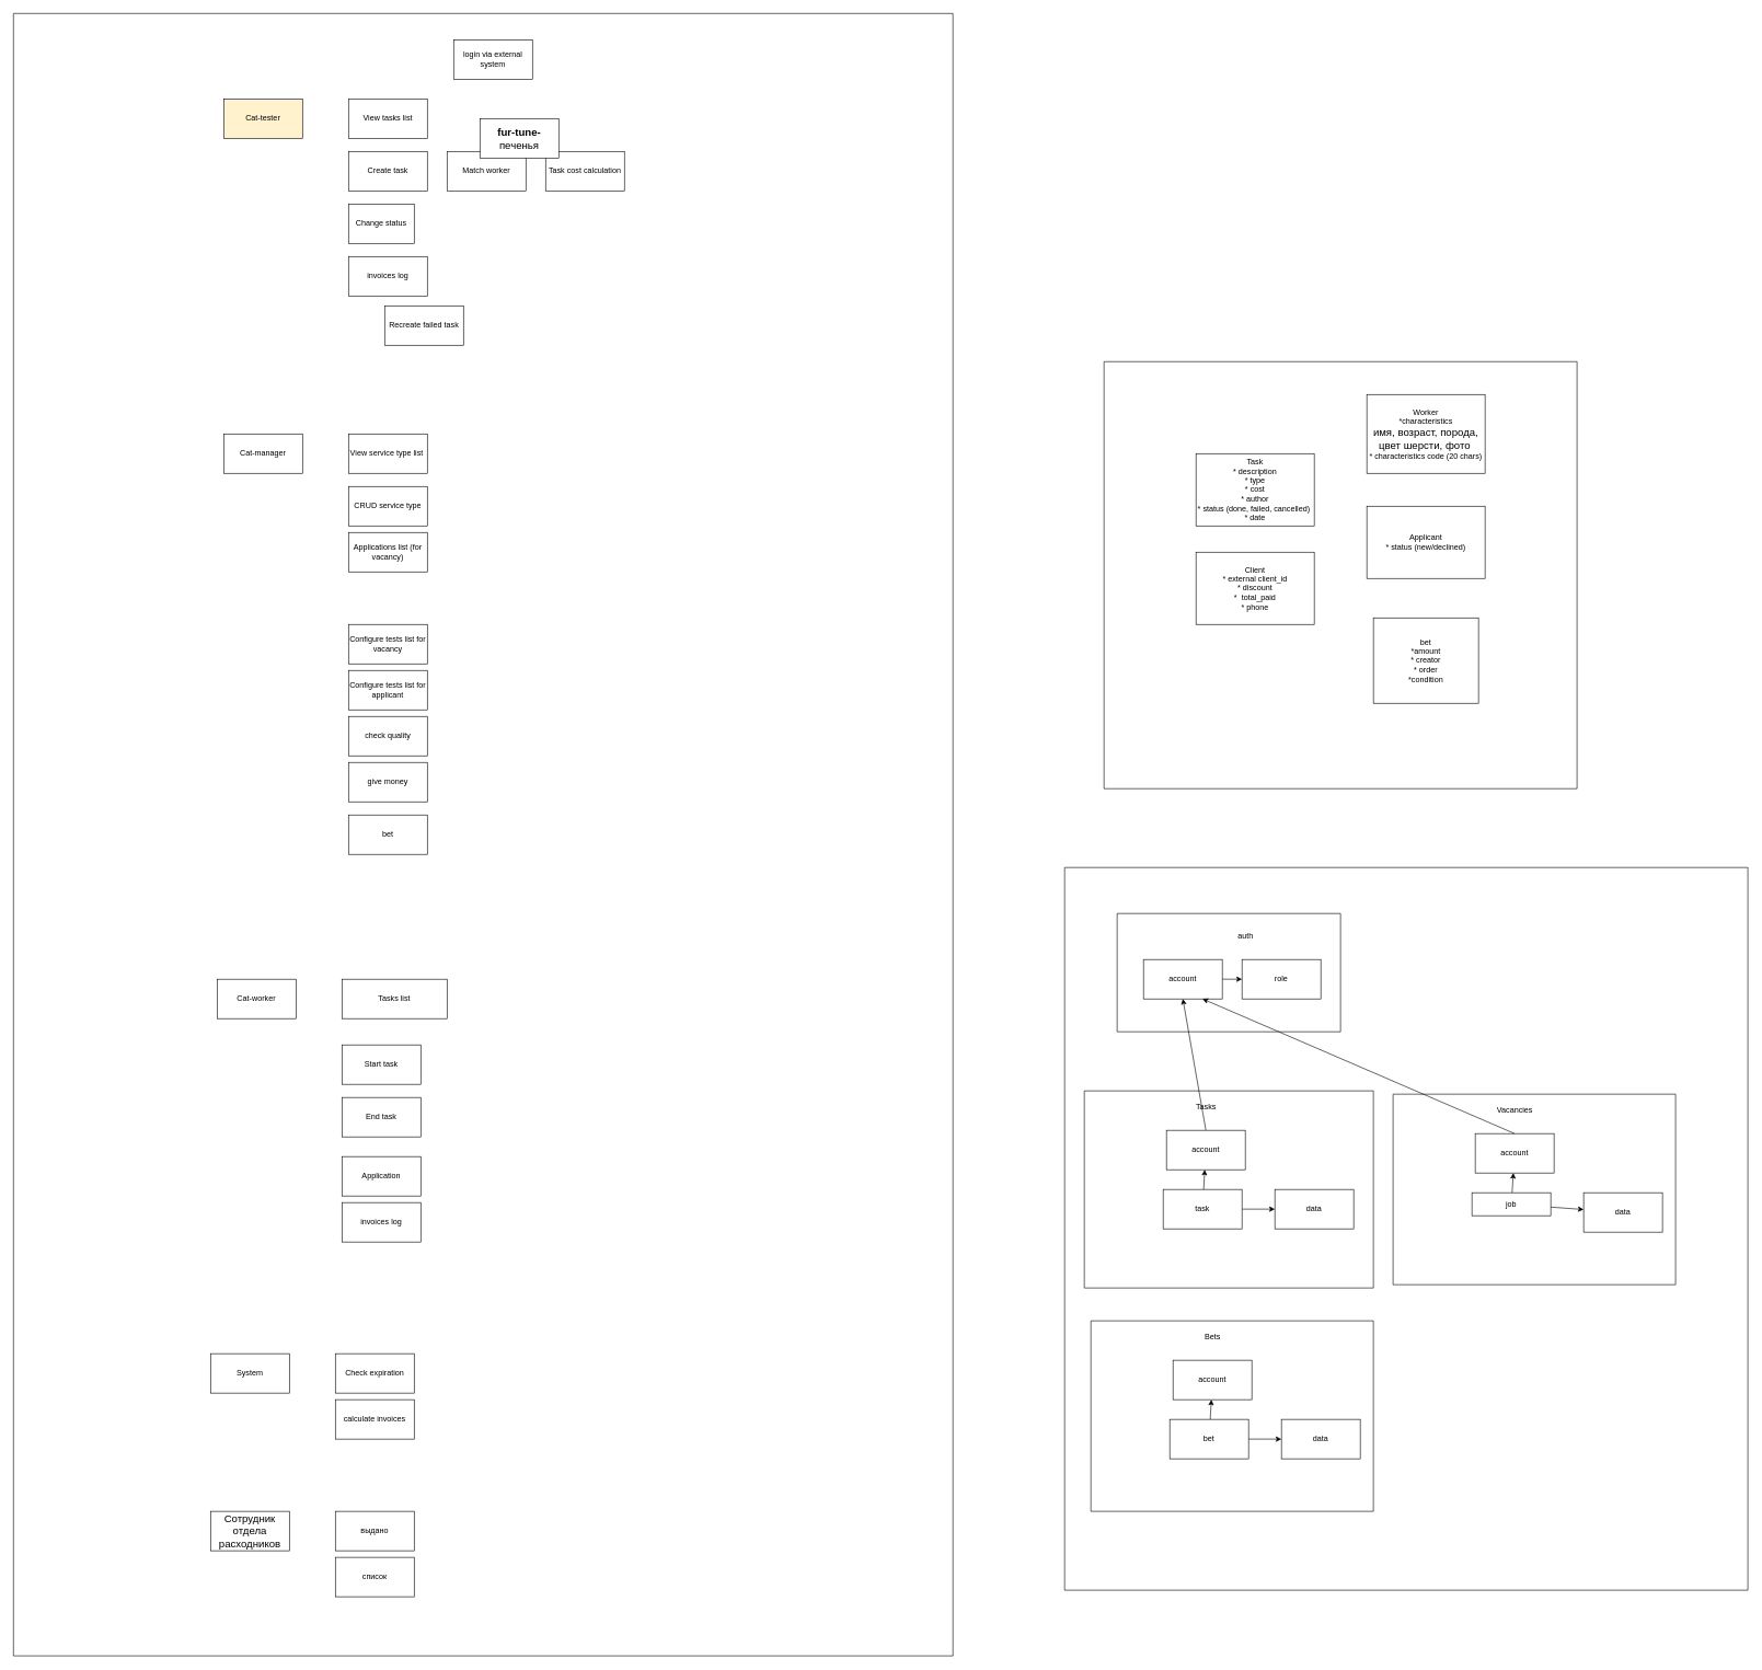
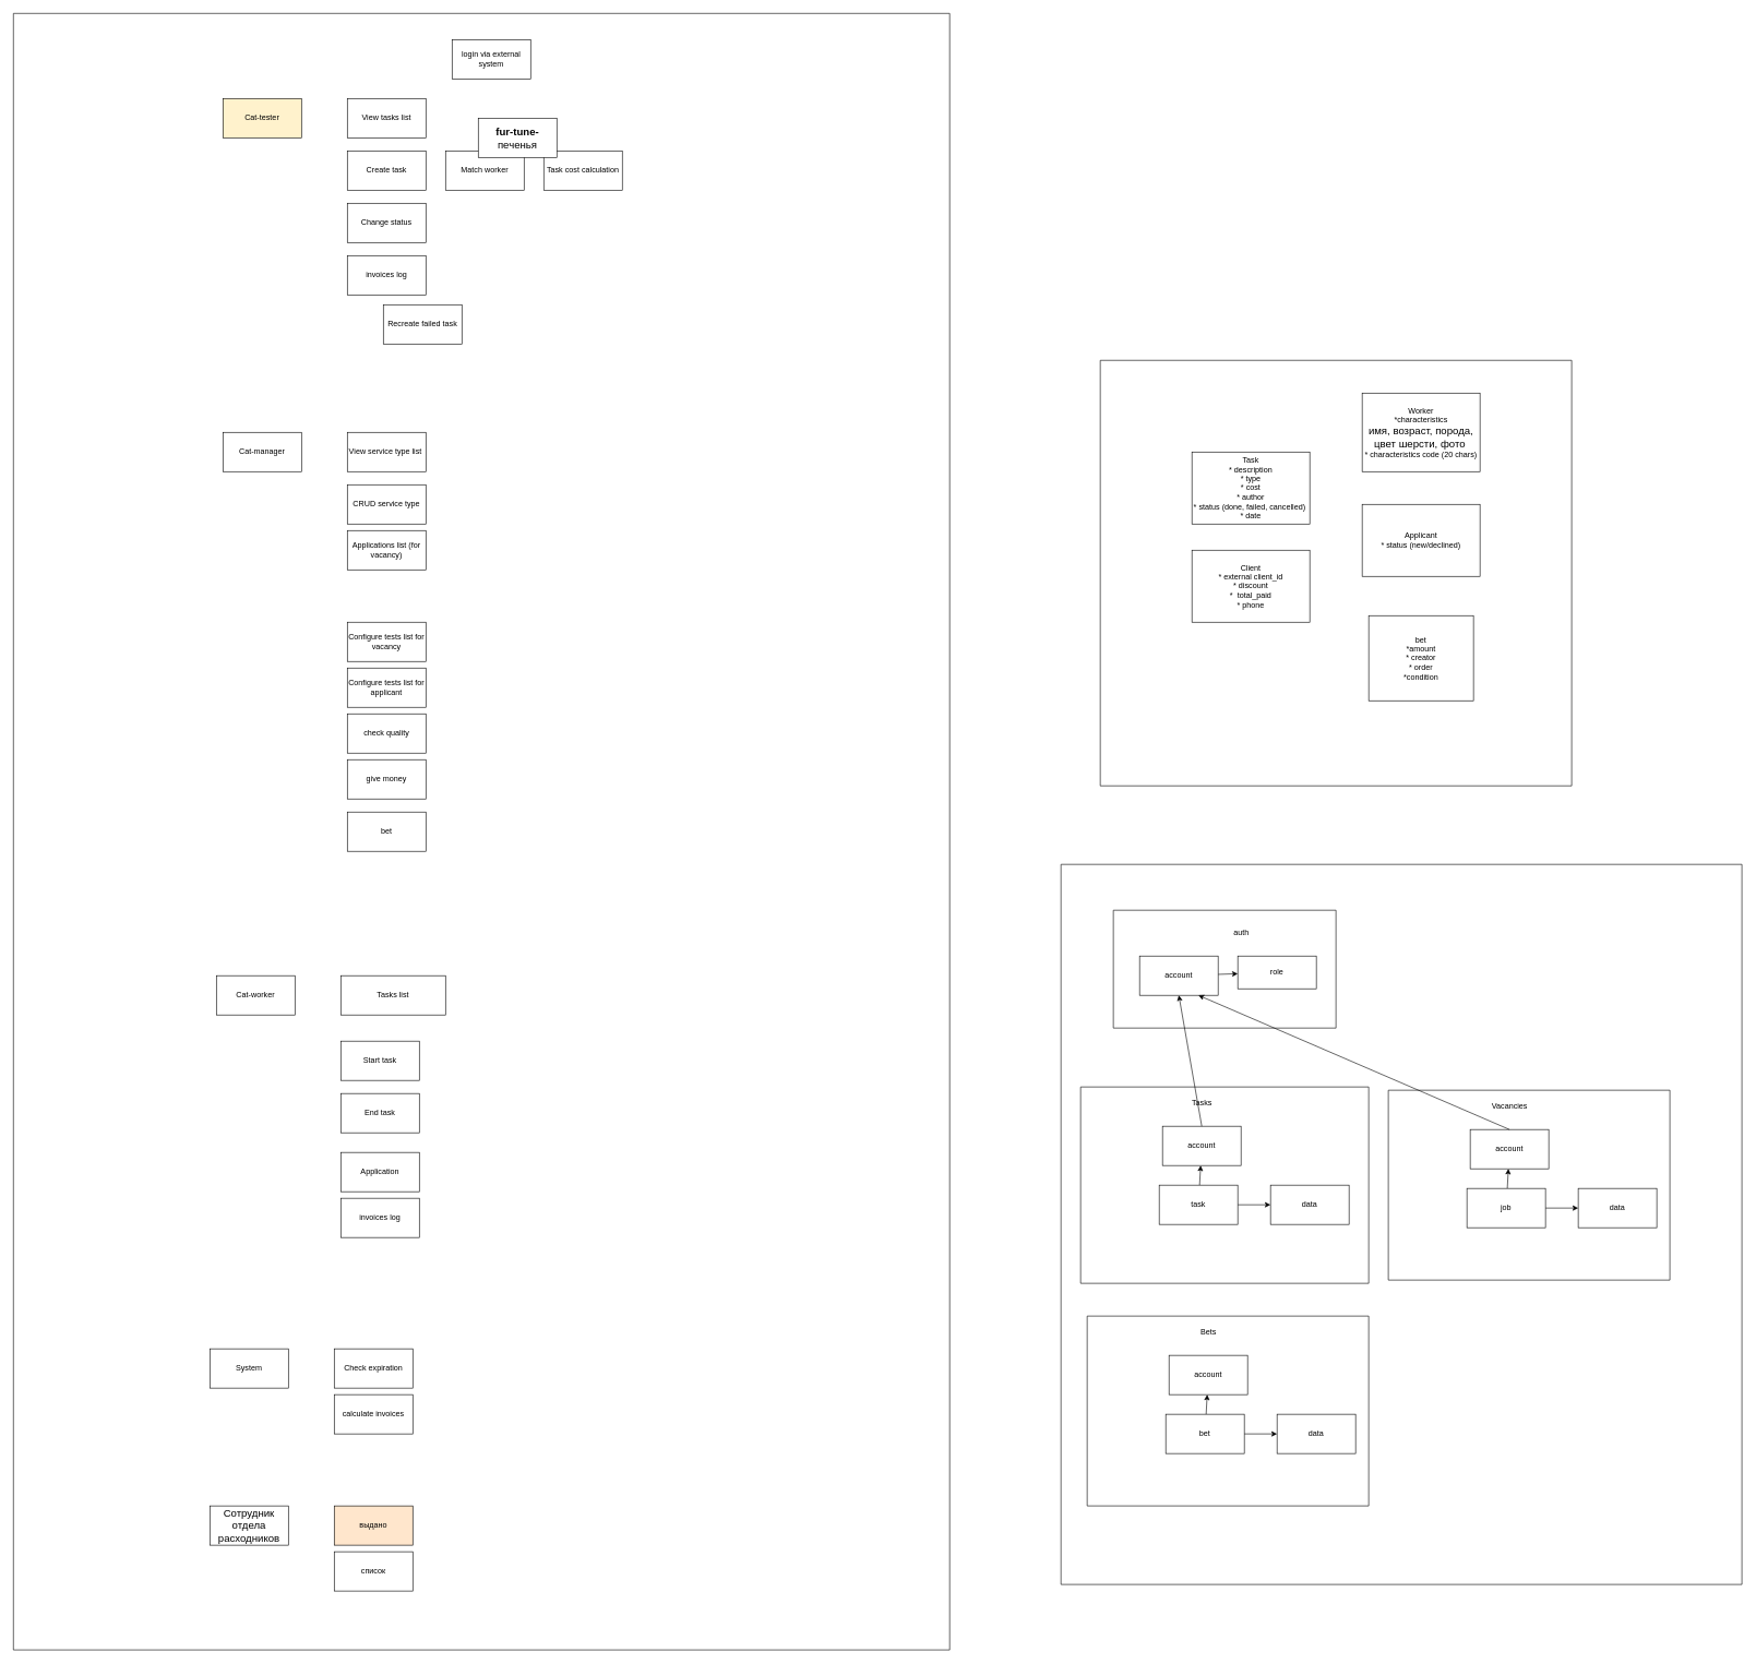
  <mxCell id="0" />
  <mxCell id="1" parent="0" />
  <mxCell id="2" value="" style="swimlane;startSize=0;" parent="1" vertex="1"><mxGeometry x="1680" y="550" width="720" height="650" as="geometry" /></mxCell>
  <mxCell id="3" value="Task&lt;br&gt;* description&lt;br&gt;* type&lt;br&gt;* cost&lt;br&gt;* author&lt;br&gt;* status (done, failed, cancelled)&amp;nbsp;&lt;br&gt;* date" style="rounded=0;whiteSpace=wrap;html=1;" parent="2" vertex="1"><mxGeometry x="140" y="140" width="180" height="110" as="geometry" /></mxCell>
  <mxCell id="4" value="Client&lt;br&gt;* external client_id&lt;br&gt;* discount&lt;br&gt;*&amp;nbsp; total_paid&lt;br&gt;* phone" style="rounded=0;whiteSpace=wrap;html=1;" parent="2" vertex="1"><mxGeometry x="140" y="290" width="180" height="110" as="geometry" /></mxCell>
  <mxCell id="5" value="Worker&lt;br&gt;*characteristics&lt;br&gt;&lt;span style=&quot;font-family: &amp;quot;PT Root UI&amp;quot;, sans-serif; font-size: 16px; text-align: left; caret-color: rgb(55, 53, 47);&quot;&gt;имя, возраст, порода, цвет шерсти, фото&lt;/span&gt;&amp;nbsp;&lt;br&gt;* characteristics code (20 chars)" style="rounded=0;whiteSpace=wrap;html=1;" parent="2" vertex="1"><mxGeometry x="400" y="50" width="180" height="120" as="geometry" /></mxCell>
  <mxCell id="6" value="Applicant&lt;br&gt;* status (new/declined)" style="rounded=0;whiteSpace=wrap;html=1;" parent="2" vertex="1"><mxGeometry x="400" y="220" width="180" height="110" as="geometry" /></mxCell>
  <mxCell id="7" value="bet&lt;br&gt;*amount&lt;br&gt;* creator&lt;br&gt;* order&lt;br&gt;*condition" style="rounded=0;whiteSpace=wrap;html=1;" parent="2" vertex="1"><mxGeometry x="410" y="390" width="160" height="130" as="geometry" /></mxCell>
  <mxCell id="8" value="" style="swimlane;startSize=0;" parent="1" vertex="1"><mxGeometry x="20" y="20" width="1430" height="2500" as="geometry" /></mxCell>
  <mxCell id="9" value="View tasks list" style="rounded=0;whiteSpace=wrap;html=1;" parent="8" vertex="1"><mxGeometry x="510" y="130" width="120" height="60" as="geometry" /></mxCell>
  <mxCell id="10" value="Cat-tester" style="rounded=0;whiteSpace=wrap;html=1;fillColor=#fff2cc;" parent="8" vertex="1"><mxGeometry x="320" y="130" width="120" height="60" as="geometry" /></mxCell>
  <mxCell id="11" value="Create task" style="rounded=0;whiteSpace=wrap;html=1;" parent="8" vertex="1"><mxGeometry x="510" y="210" width="120" height="60" as="geometry" /></mxCell>
  <mxCell id="12" value="login via external system" style="rounded=0;whiteSpace=wrap;html=1;" parent="8" vertex="1"><mxGeometry x="670" y="40" width="120" height="60" as="geometry" /></mxCell>
  <mxCell id="13" value="Cat-manager" style="rounded=0;whiteSpace=wrap;html=1;" parent="8" vertex="1"><mxGeometry x="320" y="640" width="120" height="60" as="geometry" /></mxCell>
  <mxCell id="14" value="View service type list&amp;nbsp;" style="rounded=0;whiteSpace=wrap;html=1;" parent="8" vertex="1"><mxGeometry x="510" y="640" width="120" height="60" as="geometry" /></mxCell>
  <mxCell id="15" value="CRUD service type" style="rounded=0;whiteSpace=wrap;html=1;" parent="8" vertex="1"><mxGeometry x="510" y="720" width="120" height="60" as="geometry" /></mxCell>
- <mxCell id="16" value="Change status" style="rounded=0;whiteSpace=wrap;html=1;" parent="8" vertex="1"><mxGeometry x="510" y="290" width="100" height="60" as="geometry" /></mxCell>
+ <mxCell id="16" value="Change status" style="rounded=0;whiteSpace=wrap;html=1;" parent="8" vertex="1"><mxGeometry x="510" y="290" width="120" height="60" as="geometry" /></mxCell>
  <mxCell id="17" value="calculate invoices" style="rounded=0;whiteSpace=wrap;html=1;" parent="8" vertex="1"><mxGeometry x="490" y="2110" width="120" height="60" as="geometry" /></mxCell>
  <mxCell id="18" value="Match worker" style="rounded=0;whiteSpace=wrap;html=1;" parent="8" vertex="1"><mxGeometry x="660" y="210" width="120" height="60" as="geometry" /></mxCell>
  <mxCell id="19" value="Task cost calculation" style="rounded=0;whiteSpace=wrap;html=1;" parent="8" vertex="1"><mxGeometry x="810" y="210" width="120" height="60" as="geometry" /></mxCell>
  <mxCell id="20" value="Cat-worker" style="rounded=0;whiteSpace=wrap;html=1;" parent="8" vertex="1"><mxGeometry x="310" y="1470" width="120" height="60" as="geometry" /></mxCell>
  <mxCell id="21" value="Start task" style="rounded=0;whiteSpace=wrap;html=1;" parent="8" vertex="1"><mxGeometry x="500" y="1570" width="120" height="60" as="geometry" /></mxCell>
  <mxCell id="22" value="End task" style="rounded=0;whiteSpace=wrap;html=1;" parent="8" vertex="1"><mxGeometry x="500" y="1650" width="120" height="60" as="geometry" /></mxCell>
  <mxCell id="23" value="Tasks list" style="rounded=0;whiteSpace=wrap;html=1;" parent="8" vertex="1"><mxGeometry x="500" y="1470" width="160" height="60" as="geometry" /></mxCell>
  <mxCell id="24" value="Application" style="rounded=0;whiteSpace=wrap;html=1;" parent="8" vertex="1"><mxGeometry x="500" y="1740" width="120" height="60" as="geometry" /></mxCell>
  <mxCell id="25" value="Configure tests list for vacancy" style="rounded=0;whiteSpace=wrap;html=1;" parent="8" vertex="1"><mxGeometry x="510" y="930" width="120" height="60" as="geometry" /></mxCell>
  <mxCell id="26" value="Applications list (for vacancy)" style="rounded=0;whiteSpace=wrap;html=1;" parent="8" vertex="1"><mxGeometry x="510" y="790" width="120" height="60" as="geometry" /></mxCell>
  <mxCell id="27" value="Configure tests list for applicant" style="rounded=0;whiteSpace=wrap;html=1;" parent="8" vertex="1"><mxGeometry x="510" y="1000" width="120" height="60" as="geometry" /></mxCell>
  <mxCell id="28" value="System" style="rounded=0;whiteSpace=wrap;html=1;" parent="8" vertex="1"><mxGeometry x="300" y="2040" width="120" height="60" as="geometry" /></mxCell>
  <mxCell id="29" value="Check expiration" style="rounded=0;whiteSpace=wrap;html=1;" parent="8" vertex="1"><mxGeometry x="490" y="2040" width="120" height="60" as="geometry" /></mxCell>
  <mxCell id="30" value="Recreate failed task" style="rounded=0;whiteSpace=wrap;html=1;" parent="8" vertex="1"><mxGeometry x="565" y="445" width="120" height="60" as="geometry" /></mxCell>
  <mxCell id="31" value="&lt;span style=&quot;font-family: &amp;quot;PT Root UI&amp;quot;, sans-serif; font-size: 16px; text-align: left; caret-color: rgb(55, 53, 47);&quot;&gt;Сотрудник отдела расходников&lt;/span&gt;" style="rounded=0;whiteSpace=wrap;html=1;" parent="8" vertex="1"><mxGeometry x="300" y="2280" width="120" height="60" as="geometry" /></mxCell>
- <mxCell id="32" value="выдано" style="rounded=0;whiteSpace=wrap;html=1;" parent="8" vertex="1"><mxGeometry x="490" y="2280" width="120" height="60" as="geometry" /></mxCell>
+ <mxCell id="32" value="выдано" style="rounded=0;whiteSpace=wrap;html=1;fillColor=#ffe6cc;" parent="8" vertex="1"><mxGeometry x="490" y="2280" width="120" height="60" as="geometry" /></mxCell>
  <mxCell id="33" value="список" style="rounded=0;whiteSpace=wrap;html=1;" parent="8" vertex="1"><mxGeometry x="490" y="2350" width="120" height="60" as="geometry" /></mxCell>
  <mxCell id="34" value="&lt;span style=&quot;box-sizing: border-box; border-width: 0px; border-style: solid; border-color: currentcolor; --tw-border-spacing-x: 0; --tw-border-spacing-y: 0; --tw-translate-x: 0; --tw-translate-y: 0; --tw-rotate: 0; --tw-skew-x: 0; --tw-skew-y: 0; --tw-scale-x: 1; --tw-scale-y: 1; --tw-pan-x: ; --tw-pan-y: ; --tw-pinch-zoom: ; --tw-scroll-snap-strictness: proximity; --tw-gradient-from-position: ; --tw-gradient-via-position: ; --tw-gradient-to-position: ; --tw-ordinal: ; --tw-slashed-zero: ; --tw-numeric-figure: ; --tw-numeric-spacing: ; --tw-numeric-fraction: ; --tw-ring-inset: ; --tw-ring-offset-width: 0px; --tw-ring-offset-color: #fff; --tw-ring-color: rgb(59 130 246 / .5); --tw-ring-offset-shadow: 0 0 #0000; --tw-ring-shadow: 0 0 #0000; --tw-shadow: 0 0 #0000; --tw-shadow-colored: 0 0 #0000; --tw-blur: ; --tw-brightness: ; --tw-contrast: ; --tw-grayscale: ; --tw-hue-rotate: ; --tw-invert: ; --tw-saturate: ; --tw-sepia: ; --tw-drop-shadow: ; --tw-backdrop-blur: ; --tw-backdrop-brightness: ; --tw-backdrop-contrast: ; --tw-backdrop-grayscale: ; --tw-backdrop-hue-rotate: ; --tw-backdrop-invert: ; --tw-backdrop-opacity: ; --tw-backdrop-saturate: ; --tw-backdrop-sepia: ; font-weight: 600; margin-block: 0px; outline: 0px; font-family: &amp;quot;PT Root UI&amp;quot;, sans-serif; font-size: 16px; text-align: left; caret-color: rgb(55, 53, 47);&quot;&gt;fur-tune-&lt;/span&gt;&lt;span style=&quot;box-sizing: border-box; border-width: 0px; border-style: solid; border-color: currentcolor; --tw-border-spacing-x: 0; --tw-border-spacing-y: 0; --tw-translate-x: 0; --tw-translate-y: 0; --tw-rotate: 0; --tw-skew-x: 0; --tw-skew-y: 0; --tw-scale-x: 1; --tw-scale-y: 1; --tw-pan-x: ; --tw-pan-y: ; --tw-pinch-zoom: ; --tw-scroll-snap-strictness: proximity; --tw-gradient-from-position: ; --tw-gradient-via-position: ; --tw-gradient-to-position: ; --tw-ordinal: ; --tw-slashed-zero: ; --tw-numeric-figure: ; --tw-numeric-spacing: ; --tw-numeric-fraction: ; --tw-ring-inset: ; --tw-ring-offset-width: 0px; --tw-ring-offset-color: #fff; --tw-ring-color: rgb(59 130 246 / .5); --tw-ring-offset-shadow: 0 0 #0000; --tw-ring-shadow: 0 0 #0000; --tw-shadow: 0 0 #0000; --tw-shadow-colored: 0 0 #0000; --tw-blur: ; --tw-brightness: ; --tw-contrast: ; --tw-grayscale: ; --tw-hue-rotate: ; --tw-invert: ; --tw-saturate: ; --tw-sepia: ; --tw-drop-shadow: ; --tw-backdrop-blur: ; --tw-backdrop-brightness: ; --tw-backdrop-contrast: ; --tw-backdrop-grayscale: ; --tw-backdrop-hue-rotate: ; --tw-backdrop-invert: ; --tw-backdrop-opacity: ; --tw-backdrop-saturate: ; --tw-backdrop-sepia: ; margin-block: 0px; outline: 0px; font-family: &amp;quot;PT Root UI&amp;quot;, sans-serif; font-size: 16px; text-align: left; caret-color: rgb(55, 53, 47);&quot;&gt;печенья&lt;/span&gt;" style="rounded=0;whiteSpace=wrap;html=1;" parent="8" vertex="1"><mxGeometry x="710" y="160" width="120" height="60" as="geometry" /></mxCell>
  <mxCell id="35" value="check quality" style="rounded=0;whiteSpace=wrap;html=1;" parent="8" vertex="1"><mxGeometry x="510" y="1070" width="120" height="60" as="geometry" /></mxCell>
  <mxCell id="36" value="invoices log" style="rounded=0;whiteSpace=wrap;html=1;" parent="8" vertex="1"><mxGeometry x="500" y="1810" width="120" height="60" as="geometry" /></mxCell>
  <mxCell id="37" value="invoices log" style="rounded=0;whiteSpace=wrap;html=1;" parent="8" vertex="1"><mxGeometry x="510" y="370" width="120" height="60" as="geometry" /></mxCell>
  <mxCell id="38" value="give money" style="rounded=0;whiteSpace=wrap;html=1;" parent="8" vertex="1"><mxGeometry x="510" y="1140" width="120" height="60" as="geometry" /></mxCell>
  <mxCell id="39" value="bet" style="rounded=0;whiteSpace=wrap;html=1;" parent="8" vertex="1"><mxGeometry x="510" y="1220" width="120" height="60" as="geometry" /></mxCell>
  <mxCell id="40" value="" style="swimlane;startSize=0;" parent="1" vertex="1"><mxGeometry x="1620" y="1320" width="1040" height="1100" as="geometry" /></mxCell>
  <mxCell id="41" value="" style="swimlane;startSize=0;" parent="40" vertex="1"><mxGeometry x="80" y="70" width="340" height="180" as="geometry" /></mxCell>
  <mxCell id="42" value="" style="edgeStyle=none;html=1;" parent="41" source="43" target="45" edge="1"><mxGeometry relative="1" as="geometry" /></mxCell>
  <mxCell id="43" value="account" style="rounded=0;whiteSpace=wrap;html=1;" parent="41" vertex="1"><mxGeometry x="40" y="70" width="120" height="60" as="geometry" /></mxCell>
  <mxCell id="44" value="auth" style="text;html=1;align=center;verticalAlign=middle;resizable=0;points=[];autosize=1;strokeColor=none;fillColor=none;" parent="41" vertex="1"><mxGeometry x="170" y="20" width="50" height="30" as="geometry" /></mxCell>
- <mxCell id="45" value="role" style="rounded=0;whiteSpace=wrap;html=1;" parent="41" vertex="1"><mxGeometry x="190" y="70" width="120" height="60" as="geometry" /></mxCell>
+ <mxCell id="45" value="role" style="rounded=0;whiteSpace=wrap;html=1;" parent="41" vertex="1"><mxGeometry x="190" y="70" width="120" height="50" as="geometry" /></mxCell>
  <mxCell id="46" value="" style="swimlane;startSize=0;" parent="40" vertex="1"><mxGeometry x="30" y="340" width="440" height="300" as="geometry" /></mxCell>
  <mxCell id="47" value="" style="edgeStyle=none;html=1;" parent="46" source="49" target="52" edge="1"><mxGeometry relative="1" as="geometry" /></mxCell>
  <mxCell id="48" value="" style="edgeStyle=none;html=1;" parent="46" source="49" target="51" edge="1"><mxGeometry relative="1" as="geometry" /></mxCell>
  <mxCell id="49" value="task" style="rounded=0;whiteSpace=wrap;html=1;" parent="46" vertex="1"><mxGeometry x="120" y="150" width="120" height="60" as="geometry" /></mxCell>
  <mxCell id="50" value="Tasks" style="text;html=1;align=center;verticalAlign=middle;resizable=0;points=[];autosize=1;strokeColor=none;fillColor=none;" parent="46" vertex="1"><mxGeometry x="160" y="10" width="50" height="30" as="geometry" /></mxCell>
  <mxCell id="51" value="account" style="rounded=0;whiteSpace=wrap;html=1;" parent="46" vertex="1"><mxGeometry x="125" y="60" width="120" height="60" as="geometry" /></mxCell>
  <mxCell id="52" value="data" style="rounded=0;whiteSpace=wrap;html=1;" parent="46" vertex="1"><mxGeometry x="290" y="150" width="120" height="60" as="geometry" /></mxCell>
  <mxCell id="53" style="edgeStyle=none;html=1;exitX=0.5;exitY=0;exitDx=0;exitDy=0;entryX=0.5;entryY=1;entryDx=0;entryDy=0;" parent="40" source="51" target="43" edge="1"><mxGeometry relative="1" as="geometry" /></mxCell>
  <mxCell id="54" value="" style="swimlane;startSize=0;" parent="40" vertex="1"><mxGeometry x="500" y="345" width="430" height="290" as="geometry" /></mxCell>
  <mxCell id="55" value="" style="edgeStyle=none;html=1;" parent="54" source="57" target="60" edge="1"><mxGeometry relative="1" as="geometry" /></mxCell>
  <mxCell id="56" value="" style="edgeStyle=none;html=1;" parent="54" source="57" target="59" edge="1"><mxGeometry relative="1" as="geometry" /></mxCell>
- <mxCell id="57" value="job" style="rounded=0;whiteSpace=wrap;html=1;" parent="54" vertex="1"><mxGeometry x="120" y="150" width="120" height="35" as="geometry" /></mxCell>
+ <mxCell id="57" value="job" style="rounded=0;whiteSpace=wrap;html=1;" parent="54" vertex="1"><mxGeometry x="120" y="150" width="120" height="60" as="geometry" /></mxCell>
  <mxCell id="58" value="Vacancies" style="text;html=1;align=center;verticalAlign=middle;resizable=0;points=[];autosize=1;strokeColor=none;fillColor=none;" parent="54" vertex="1"><mxGeometry x="145" y="10" width="80" height="30" as="geometry" /></mxCell>
  <mxCell id="59" value="account" style="rounded=0;whiteSpace=wrap;html=1;" parent="54" vertex="1"><mxGeometry x="125" y="60" width="120" height="60" as="geometry" /></mxCell>
  <mxCell id="60" value="data" style="rounded=0;whiteSpace=wrap;html=1;" parent="54" vertex="1"><mxGeometry x="290" y="150" width="120" height="60" as="geometry" /></mxCell>
  <mxCell id="61" style="edgeStyle=none;html=1;exitX=0.5;exitY=0;exitDx=0;exitDy=0;entryX=0.75;entryY=1;entryDx=0;entryDy=0;" parent="40" source="59" target="43" edge="1"><mxGeometry relative="1" as="geometry" /></mxCell>
  <mxCell id="62" value="" style="swimlane;startSize=0;" parent="40" vertex="1"><mxGeometry x="40" y="690" width="430" height="290" as="geometry" /></mxCell>
  <mxCell id="63" value="" style="edgeStyle=none;html=1;" parent="62" source="65" target="68" edge="1"><mxGeometry relative="1" as="geometry" /></mxCell>
  <mxCell id="64" value="" style="edgeStyle=none;html=1;" parent="62" source="65" target="67" edge="1"><mxGeometry relative="1" as="geometry" /></mxCell>
  <mxCell id="65" value="bet" style="rounded=0;whiteSpace=wrap;html=1;" parent="62" vertex="1"><mxGeometry x="120" y="150" width="120" height="60" as="geometry" /></mxCell>
  <mxCell id="66" value="Bets" style="text;html=1;align=center;verticalAlign=middle;resizable=0;points=[];autosize=1;strokeColor=none;fillColor=none;" parent="62" vertex="1"><mxGeometry x="160" y="10" width="50" height="30" as="geometry" /></mxCell>
  <mxCell id="67" value="account" style="rounded=0;whiteSpace=wrap;html=1;" parent="62" vertex="1"><mxGeometry x="125" y="60" width="120" height="60" as="geometry" /></mxCell>
  <mxCell id="68" value="data" style="rounded=0;whiteSpace=wrap;html=1;" parent="62" vertex="1"><mxGeometry x="290" y="150" width="120" height="60" as="geometry" /></mxCell>
